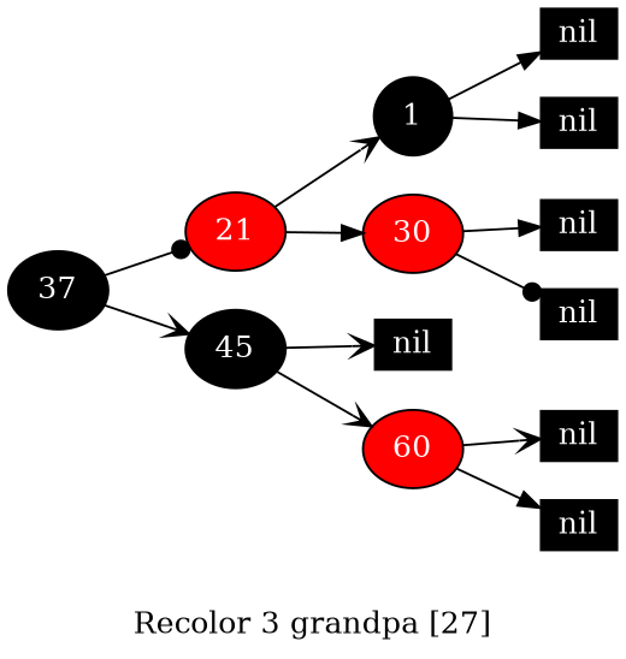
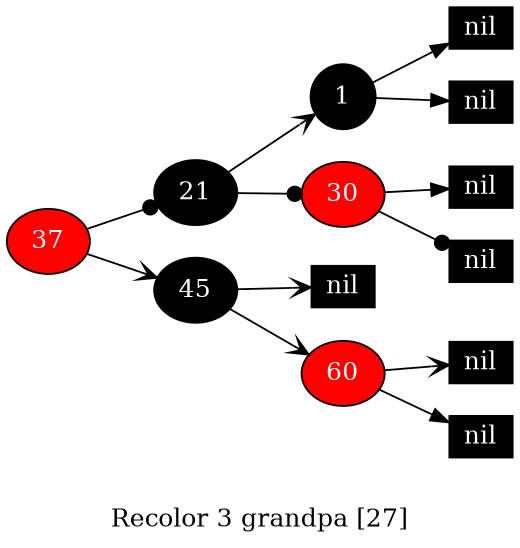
  digraph {
    label="Recolor 3 grandpa [27]"
    rankdir=LR
    node [fillcolor=black fontcolor=white style=filled shape=box]
    edge [arrowhead=vee]
-   37 [width=0.5 shape=""]
-   21 [fillcolor=red width=0.5 shape=""]
+   37 [fillcolor=red width=0.5 shape=""]
+   21 [width=0.5 shape=""]
    45 [width=0.5 shape=""]
    1 [width=0.5 shape=""]
    30 [fillcolor=red width=0.5 shape=""]
    n6 [height=0.2 label=nil width=0.3]
    60 [fillcolor=red width=0.5 shape=""]
    n8 [height=0.2 label=nil width=0.3]
    n9 [height=0.2 label=nil width=0.3]
    n10 [height=0.2 label=nil width=0.3]
    n11 [height=0.2 label=nil width=0.3]
    n12 [height=0.2 label=nil width=0.3]
    n13 [height=0.2 label=nil width=0.3]
    37 -> 21 [arrowhead=dot]
    37 -> 45
    21 -> 1
-   21 -> 30 [arrowhead=normal]
+   21 -> 30 [arrowhead=dot]
    45 -> n6
    45 -> 60
    1 -> n8 [arrowhead=normal]
    1 -> n9 [arrowhead=normal]
    30 -> n10 [arrowhead=normal]
    30 -> n11 [arrowhead=dot]
    60 -> n12
    60 -> n13 [arrowhead=normal]
  }
